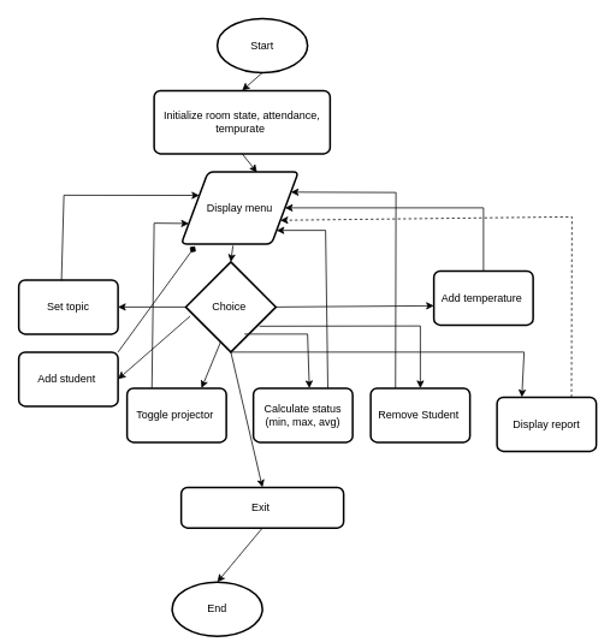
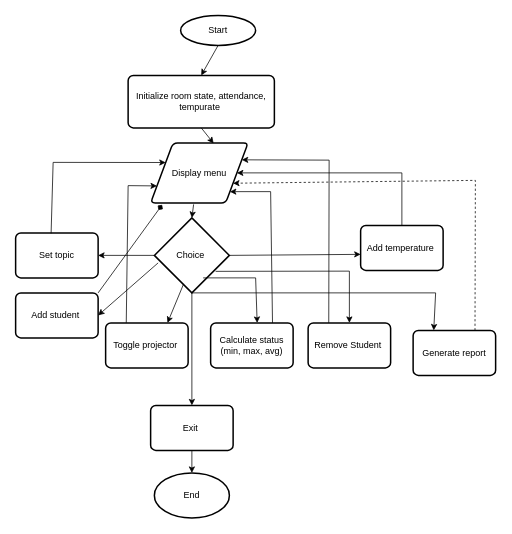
  <mxCell id="0" />
  <mxCell id="1" parent="0" />
- <mxCell id="2" value="Start" style="strokeWidth=2;html=1;shape=mxgraph.flowchart.start_1;whiteSpace=wrap;" vertex="1" parent="1"><mxGeometry x="240" y="20" width="100" height="60" as="geometry" /></mxCell>
+ <mxCell id="2" value="Start" style="strokeWidth=2;html=1;shape=mxgraph.flowchart.start_1;whiteSpace=wrap;" vertex="1" parent="1"><mxGeometry x="240" y="20" width="100" height="40" as="geometry" /></mxCell>
  <mxCell id="3" value="Initialize room state, attendance, tempurate&amp;nbsp;" style="rounded=1;whiteSpace=wrap;html=1;absoluteArcSize=1;arcSize=14;strokeWidth=2;" vertex="1" parent="1"><mxGeometry x="170" y="100" width="195" height="70" as="geometry" /></mxCell>
  <mxCell id="4" value="Display menu" style="shape=parallelogram;html=1;strokeWidth=2;perimeter=parallelogramPerimeter;whiteSpace=wrap;rounded=1;arcSize=12;size=0.23;" vertex="1" parent="1"><mxGeometry x="200" y="190" width="130" height="80" as="geometry" /></mxCell>
  <mxCell id="5" value="Choice&amp;nbsp;" style="strokeWidth=2;html=1;shape=mxgraph.flowchart.decision;whiteSpace=wrap;" vertex="1" parent="1"><mxGeometry x="205" y="290" width="100" height="100" as="geometry" /></mxCell>
  <mxCell id="6" value="Set topic" style="rounded=1;whiteSpace=wrap;html=1;absoluteArcSize=1;arcSize=14;strokeWidth=2;" vertex="1" parent="1"><mxGeometry x="20" y="310" width="110" height="60" as="geometry" /></mxCell>
  <mxCell id="7" value="Add student&amp;nbsp;" style="rounded=1;whiteSpace=wrap;html=1;absoluteArcSize=1;arcSize=14;strokeWidth=2;" vertex="1" parent="1"><mxGeometry x="20" y="390" width="110" height="60" as="geometry" /></mxCell>
  <mxCell id="8" value="Toggle projector&amp;nbsp;" style="rounded=1;whiteSpace=wrap;html=1;absoluteArcSize=1;arcSize=14;strokeWidth=2;" vertex="1" parent="1"><mxGeometry x="140" y="430" width="110" height="60" as="geometry" /></mxCell>
  <mxCell id="9" value="Calculate status (min, max, avg)" style="rounded=1;whiteSpace=wrap;html=1;absoluteArcSize=1;arcSize=14;strokeWidth=2;" vertex="1" parent="1"><mxGeometry x="280" y="430" width="110" height="60" as="geometry" /></mxCell>
  <mxCell id="10" value="Remove Student&amp;nbsp;" style="rounded=1;whiteSpace=wrap;html=1;absoluteArcSize=1;arcSize=14;strokeWidth=2;" vertex="1" parent="1"><mxGeometry x="410" y="430" width="110" height="60" as="geometry" /></mxCell>
- <mxCell id="11" value="Display report" style="rounded=1;whiteSpace=wrap;html=1;absoluteArcSize=1;arcSize=14;strokeWidth=2;" vertex="1" parent="1"><mxGeometry x="550" y="440" width="110" height="60" as="geometry" /></mxCell>
+ <mxCell id="11" value="Generate report" style="rounded=1;whiteSpace=wrap;html=1;absoluteArcSize=1;arcSize=14;strokeWidth=2;" vertex="1" parent="1"><mxGeometry x="550" y="440" width="110" height="60" as="geometry" /></mxCell>
  <mxCell id="12" value="Add temperature&amp;nbsp;" style="rounded=1;whiteSpace=wrap;html=1;absoluteArcSize=1;arcSize=14;strokeWidth=2;" vertex="1" parent="1"><mxGeometry x="480" y="300" width="110" height="60" as="geometry" /></mxCell>
- <mxCell id="13" value="Exit&amp;nbsp;" style="rounded=1;whiteSpace=wrap;html=1;absoluteArcSize=1;arcSize=14;strokeWidth=2;" vertex="1" parent="1"><mxGeometry x="200" y="540" width="180" height="45" as="geometry" /></mxCell>
- <mxCell id="14" value="End" style="strokeWidth=2;html=1;shape=mxgraph.flowchart.start_1;whiteSpace=wrap;" vertex="1" parent="1"><mxGeometry x="190" y="645" width="100" height="60" as="geometry" /></mxCell>
+ <mxCell id="13" value="Exit&amp;nbsp;" style="rounded=1;whiteSpace=wrap;html=1;absoluteArcSize=1;arcSize=14;strokeWidth=2;" vertex="1" parent="1"><mxGeometry x="200" y="540" width="110" height="60" as="geometry" /></mxCell>
+ <mxCell id="14" value="End" style="strokeWidth=2;html=1;shape=mxgraph.flowchart.start_1;whiteSpace=wrap;" vertex="1" parent="1"><mxGeometry x="205" y="630" width="100" height="60" as="geometry" /></mxCell>
  <mxCell id="15" value="" style="endArrow=classic;html=1;rounded=0;exitX=0.5;exitY=1;exitDx=0;exitDy=0;exitPerimeter=0;entryX=0.5;entryY=0;entryDx=0;entryDy=0;" edge="1" parent="1" source="2" target="3"><mxGeometry width="50" height="50" relative="1" as="geometry"><mxPoint x="360" y="310" as="sourcePoint" /><mxPoint x="410" y="260" as="targetPoint" /></mxGeometry></mxCell>
  <mxCell id="16" value="" style="endArrow=classic;html=1;rounded=0;exitX=0.5;exitY=1;exitDx=0;exitDy=0;entryX=0.646;entryY=0.008;entryDx=0;entryDy=0;entryPerimeter=0;" edge="1" parent="1" source="3" target="4"><mxGeometry width="50" height="50" relative="1" as="geometry"><mxPoint x="360" y="310" as="sourcePoint" /><mxPoint x="410" y="260" as="targetPoint" /></mxGeometry></mxCell>
  <mxCell id="17" value="" style="endArrow=classic;html=1;rounded=0;exitX=0.441;exitY=1.025;exitDx=0;exitDy=0;exitPerimeter=0;entryX=0.5;entryY=0;entryDx=0;entryDy=0;entryPerimeter=0;" edge="1" parent="1" source="4" target="5"><mxGeometry width="50" height="50" relative="1" as="geometry"><mxPoint x="360" y="310" as="sourcePoint" /><mxPoint x="410" y="260" as="targetPoint" /></mxGeometry></mxCell>
  <mxCell id="18" value="" style="endArrow=classic;html=1;rounded=0;exitX=1;exitY=0.5;exitDx=0;exitDy=0;exitPerimeter=0;entryX=0;entryY=0.644;entryDx=0;entryDy=0;entryPerimeter=0;" edge="1" parent="1" source="5" target="12"><mxGeometry width="50" height="50" relative="1" as="geometry"><mxPoint x="360" y="310" as="sourcePoint" /><mxPoint x="410" y="260" as="targetPoint" /></mxGeometry></mxCell>
  <mxCell id="19" value="" style="endArrow=classic;html=1;rounded=0;exitX=0.5;exitY=1;exitDx=0;exitDy=0;exitPerimeter=0;entryX=0.25;entryY=0;entryDx=0;entryDy=0;" edge="1" parent="1" source="5" target="11"><mxGeometry width="50" height="50" relative="1" as="geometry"><mxPoint x="360" y="310" as="sourcePoint" /><mxPoint x="410" y="260" as="targetPoint" /><Array as="points"><mxPoint x="580" y="390" /></Array></mxGeometry></mxCell>
  <mxCell id="20" value="" style="endArrow=classic;html=1;rounded=0;exitX=0.817;exitY=0.713;exitDx=0;exitDy=0;exitPerimeter=0;entryX=0.5;entryY=0;entryDx=0;entryDy=0;" edge="1" parent="1" source="5" target="10"><mxGeometry width="50" height="50" relative="1" as="geometry"><mxPoint x="360" y="310" as="sourcePoint" /><mxPoint x="410" y="260" as="targetPoint" /><Array as="points"><mxPoint x="465" y="361" /></Array></mxGeometry></mxCell>
  <mxCell id="21" value="" style="endArrow=classic;html=1;rounded=0;exitX=0.65;exitY=0.8;exitDx=0;exitDy=0;exitPerimeter=0;entryX=0.564;entryY=0;entryDx=0;entryDy=0;entryPerimeter=0;" edge="1" parent="1" source="5" target="9"><mxGeometry width="50" height="50" relative="1" as="geometry"><mxPoint x="360" y="310" as="sourcePoint" /><mxPoint x="410" y="260" as="targetPoint" /><Array as="points"><mxPoint x="340" y="370" /></Array></mxGeometry></mxCell>
  <mxCell id="22" value="" style="endArrow=classic;html=1;rounded=0;exitX=0.39;exitY=0.88;exitDx=0;exitDy=0;exitPerimeter=0;entryX=0.75;entryY=0;entryDx=0;entryDy=0;" edge="1" parent="1" source="5" target="8"><mxGeometry width="50" height="50" relative="1" as="geometry"><mxPoint x="360" y="310" as="sourcePoint" /><mxPoint x="410" y="260" as="targetPoint" /></mxGeometry></mxCell>
  <mxCell id="23" value="" style="endArrow=classic;html=1;rounded=0;entryX=1;entryY=0.5;entryDx=0;entryDy=0;" edge="1" parent="1" target="7"><mxGeometry width="50" height="50" relative="1" as="geometry"><mxPoint x="210" y="350" as="sourcePoint" /><mxPoint x="410" y="260" as="targetPoint" /></mxGeometry></mxCell>
  <mxCell id="24" value="" style="endArrow=classic;html=1;rounded=0;exitX=0;exitY=0.5;exitDx=0;exitDy=0;exitPerimeter=0;entryX=1;entryY=0.5;entryDx=0;entryDy=0;" edge="1" parent="1" source="5" target="6"><mxGeometry width="50" height="50" relative="1" as="geometry"><mxPoint x="360" y="310" as="sourcePoint" /><mxPoint x="410" y="260" as="targetPoint" /></mxGeometry></mxCell>
  <mxCell id="25" value="" style="endArrow=classic;html=1;rounded=0;exitX=0.5;exitY=1;exitDx=0;exitDy=0;exitPerimeter=0;entryX=0.5;entryY=0;entryDx=0;entryDy=0;" edge="1" parent="1" source="5" target="13"><mxGeometry width="50" height="50" relative="1" as="geometry"><mxPoint x="360" y="510" as="sourcePoint" /><mxPoint x="410" y="460" as="targetPoint" /></mxGeometry></mxCell>
  <mxCell id="26" value="" style="endArrow=classic;html=1;rounded=0;exitX=0.5;exitY=1;exitDx=0;exitDy=0;entryX=0.5;entryY=0;entryDx=0;entryDy=0;entryPerimeter=0;" edge="1" parent="1" source="13" target="14"><mxGeometry width="50" height="50" relative="1" as="geometry"><mxPoint x="360" y="510" as="sourcePoint" /><mxPoint x="410" y="460" as="targetPoint" /></mxGeometry></mxCell>
  <mxCell id="27" value="" style="endArrow=classic;html=1;rounded=0;exitX=0.5;exitY=0;exitDx=0;exitDy=0;" edge="1" parent="1" source="12" target="4"><mxGeometry width="50" height="50" relative="1" as="geometry"><mxPoint x="360" y="410" as="sourcePoint" /><mxPoint x="410" y="360" as="targetPoint" /><Array as="points"><mxPoint x="535" y="230" /></Array></mxGeometry></mxCell>
  <mxCell id="28" value="" style="endArrow=classic;html=1;rounded=0;exitX=0.75;exitY=0;exitDx=0;exitDy=0;entryX=1;entryY=0.75;entryDx=0;entryDy=0;dashed=1;" edge="1" parent="1" source="11" target="4"><mxGeometry width="50" height="50" relative="1" as="geometry"><mxPoint x="360" y="410" as="sourcePoint" /><mxPoint x="410" y="360" as="targetPoint" /><Array as="points"><mxPoint x="633" y="240" /></Array></mxGeometry></mxCell>
  <mxCell id="29" value="" style="endArrow=classic;html=1;rounded=0;exitX=0.25;exitY=0;exitDx=0;exitDy=0;entryX=1;entryY=0.25;entryDx=0;entryDy=0;" edge="1" parent="1" source="10" target="4"><mxGeometry width="50" height="50" relative="1" as="geometry"><mxPoint x="360" y="410" as="sourcePoint" /><mxPoint x="410" y="360" as="targetPoint" /><Array as="points"><mxPoint x="438" y="213" /></Array></mxGeometry></mxCell>
  <mxCell id="30" value="" style="endArrow=classic;html=1;rounded=0;entryX=1;entryY=1;entryDx=0;entryDy=0;exitX=0.75;exitY=0;exitDx=0;exitDy=0;" edge="1" parent="1" source="9" target="4"><mxGeometry width="50" height="50" relative="1" as="geometry"><mxPoint x="360" y="420" as="sourcePoint" /><mxPoint x="410" y="360" as="targetPoint" /><Array as="points"><mxPoint x="360" y="255" /></Array></mxGeometry></mxCell>
  <mxCell id="31" value="" style="endArrow=classic;html=1;rounded=0;entryX=0;entryY=0.25;entryDx=0;entryDy=0;exitX=0.43;exitY=0.011;exitDx=0;exitDy=0;exitPerimeter=0;" edge="1" parent="1" source="6" target="4"><mxGeometry width="50" height="50" relative="1" as="geometry"><mxPoint x="75" y="310" as="sourcePoint" /><mxPoint x="410" y="360" as="targetPoint" /><Array as="points"><mxPoint x="70" y="216" /></Array></mxGeometry></mxCell>
  <mxCell id="32" value="" style="endArrow=classic;html=1;rounded=0;exitX=0.25;exitY=0;exitDx=0;exitDy=0;entryX=0;entryY=0.75;entryDx=0;entryDy=0;" edge="1" parent="1" source="8" target="4"><mxGeometry width="50" height="50" relative="1" as="geometry"><mxPoint x="360" y="410" as="sourcePoint" /><mxPoint x="410" y="360" as="targetPoint" /><Array as="points"><mxPoint x="170" y="247" /></Array></mxGeometry></mxCell>
  <mxCell id="33" value="" style="endArrow=diamond;html=1;rounded=0;exitX=1;exitY=0;exitDx=0;exitDy=0;entryX=0.118;entryY=1.033;entryDx=0;entryDy=0;entryPerimeter=0;" edge="1" parent="1" source="7" target="4"><mxGeometry width="50" height="50" relative="1" as="geometry"><mxPoint x="360" y="410" as="sourcePoint" /><mxPoint x="410" y="360" as="targetPoint" /></mxGeometry></mxCell>
